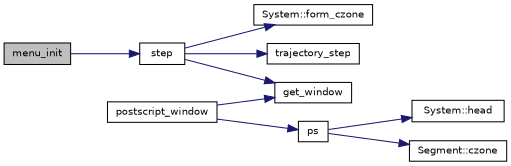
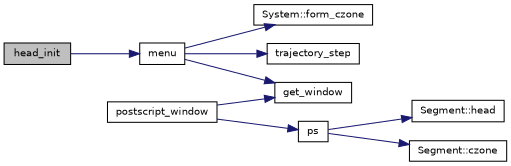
  digraph {
    rankdir=LR
    node [color=black fillcolor=white fontname=Helvetica fontsize=10 shape=record style=filled]
    edge [color=midnightblue fontname=Helvetica fontsize=10 labelfontname=Helvetica labelfontsize=10 style=solid]
-   n1 [fillcolor=grey75 fontcolor=black height=0.2 label=menu_init width=0.4]
-   n2 [height=0.2 label=step width=0.4]
+   n1 [fillcolor=grey75 fontcolor=black height=0.2 label=head_init width=0.4]
+   n2 [height=0.2 label=menu width=0.4]
    n3 [height=0.2 label="System::form_czone" width=0.4]
    n4 [height=0.2 label=get_window width=0.4]
    n5 [height=0.2 label=trajectory_step width=0.4]
    n6 [height=0.2 label=postscript_window width=0.4]
    n7 [height=0.2 label=ps width=0.4]
-   n8 [height=0.2 label="System::head" width=0.4]
+   n8 [height=0.2 label="Segment::head" width=0.4]
    n9 [height=0.2 label="Segment::czone" width=0.4]
    n1 -> n2
    n2 -> n3
    n2 -> n4
    n2 -> n5
    n6 -> n4
    n6 -> n7
    n7 -> n8
    n7 -> n9
  }
